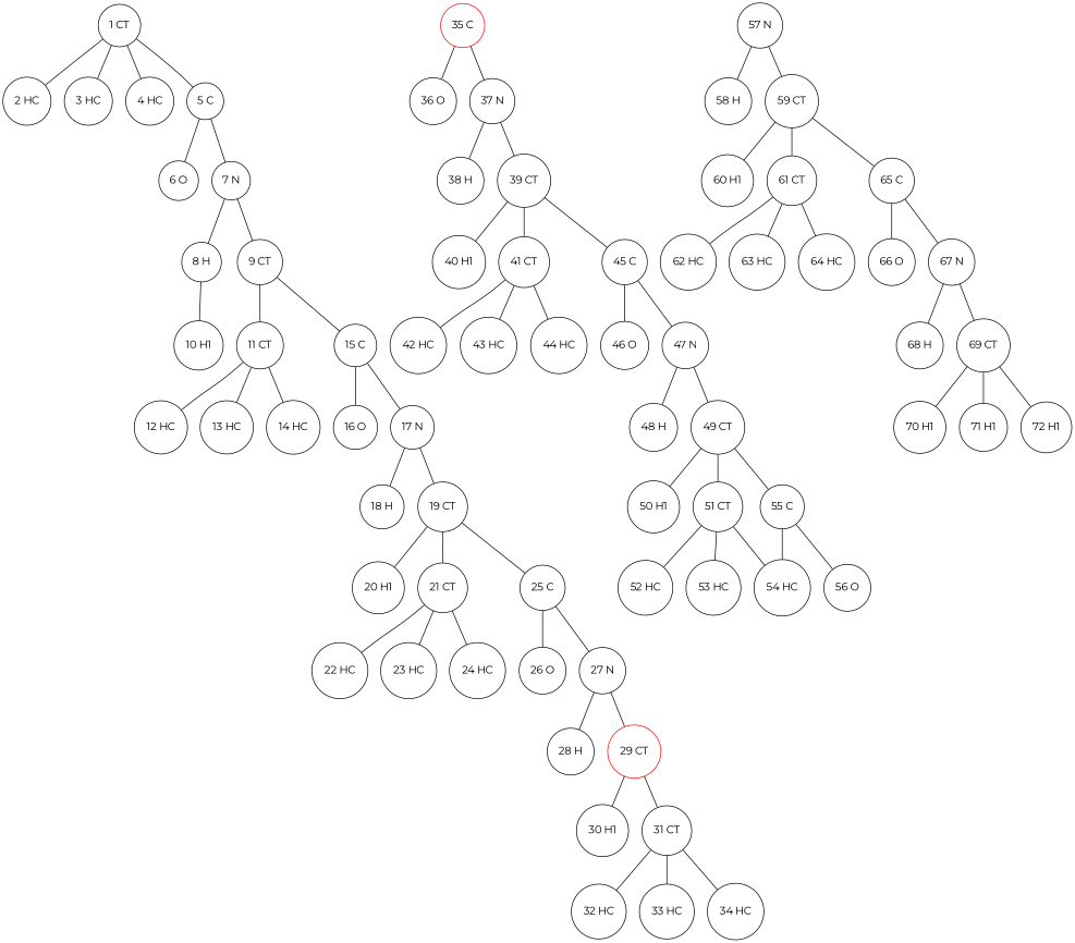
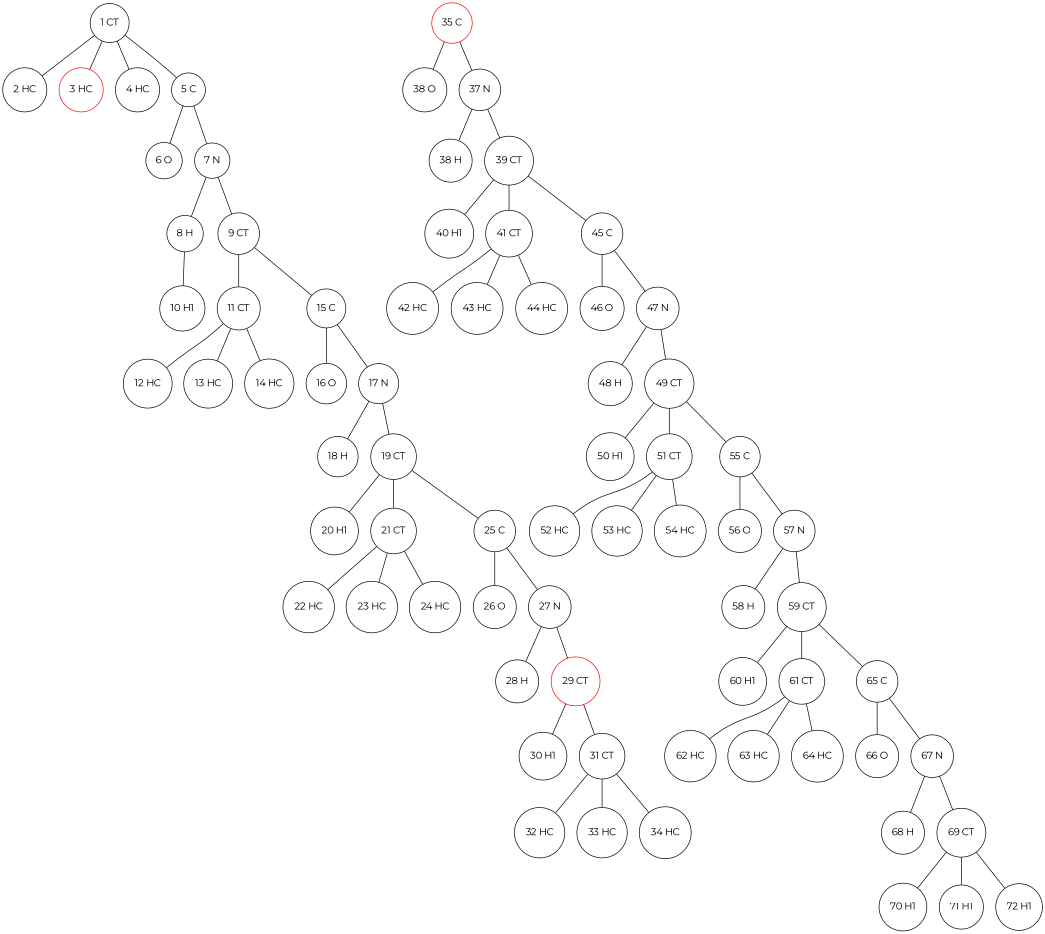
  graph {
    fontname=Montserrat
    node [fontname=Montserrat shape=circle]
    edge [fontname=Montserrat]
    "1 CT"
    "2 HC"
-   "3 HC"
+   "3 HC" [color=red]
    "4 HC"
    "5 C"
    "6 O"
    "7 N"
    "8 H"
    "9 CT"
    "11 CT"
    "12 HC"
    "13 HC"
    "14 HC"
    "15 C"
    "16 O"
    "17 N"
    "18 H"
    "19 CT"
    "20 H1"
    "21 CT"
    "25 C"
    "22 HC"
    "23 HC"
    "24 HC"
    "26 O"
    "27 N"
    "28 H"
    "29 CT" [color=red]
    "30 H1"
    "31 CT"
    "32 HC"
    "33 HC"
    "34 HC"
    "35 C" [color=red]
-   "36 O"
+   "36 O" [label="38 O"]
    "37 N"
    "38 H"
    "39 CT"
    "40 H1"
    "41 CT"
    "45 C"
    "42 HC"
    "43 HC"
    "44 HC"
    "46 O"
    "47 N"
    "48 H"
    "49 CT"
    "50 H1"
    "51 CT"
    "55 C"
    "52 HC"
    "53 HC"
    "54 HC"
    "56 O"
    "57 N"
    "58 H"
    "59 CT"
    "10 H1"
    "60 H1"
    "61 CT"
    "65 C"
    "62 HC"
    "63 HC"
    "64 HC"
    "66 O"
    "67 N"
    "68 H"
    "69 CT"
    "70 H1"
    "71 H1"
    "72 H1"
    "1 CT" -- "2 HC"
    "1 CT" -- "3 HC"
    "1 CT" -- "4 HC"
    "1 CT" -- "5 C"
    "5 C" -- "6 O"
    "5 C" -- "7 N"
    "7 N" -- "8 H"
    "7 N" -- "9 CT"
    "8 H" -- "10 H1"
    "9 CT" -- "11 CT"
    "9 CT" -- "15 C"
    "11 CT" -- "12 HC"
    "11 CT" -- "13 HC"
    "11 CT" -- "14 HC"
    "15 C" -- "16 O"
    "15 C" -- "17 N"
    "17 N" -- "18 H"
    "17 N" -- "19 CT"
    "19 CT" -- "20 H1"
    "19 CT" -- "21 CT"
    "19 CT" -- "25 C"
    "21 CT" -- "22 HC"
    "21 CT" -- "23 HC"
    "21 CT" -- "24 HC"
    "25 C" -- "26 O"
    "25 C" -- "27 N"
    "27 N" -- "28 H"
    "27 N" -- "29 CT"
    "29 CT" -- "30 H1"
    "29 CT" -- "31 CT"
    "31 CT" -- "32 HC"
    "31 CT" -- "33 HC"
    "31 CT" -- "34 HC"
    "35 C" -- "36 O"
    "35 C" -- "37 N"
    "37 N" -- "38 H"
    "37 N" -- "39 CT"
    "39 CT" -- "40 H1"
    "39 CT" -- "41 CT"
    "39 CT" -- "45 C"
    "41 CT" -- "42 HC"
    "41 CT" -- "43 HC"
    "41 CT" -- "44 HC"
    "45 C" -- "46 O"
    "45 C" -- "47 N"
    "47 N" -- "48 H"
    "47 N" -- "49 CT"
    "49 CT" -- "50 H1"
    "49 CT" -- "51 CT"
    "49 CT" -- "55 C"
    "51 CT" -- "52 HC"
    "51 CT" -- "53 HC"
    "51 CT" -- "54 HC"
    "55 C" -- "56 O"
-   "55 C" -- "54 HC"
+   "55 C" -- "57 N"
    "57 N" -- "58 H"
    "57 N" -- "59 CT"
    "59 CT" -- "60 H1"
    "59 CT" -- "61 CT"
    "59 CT" -- "65 C"
    "61 CT" -- "62 HC"
    "61 CT" -- "63 HC"
    "61 CT" -- "64 HC"
    "65 C" -- "66 O"
    "65 C" -- "67 N"
    "67 N" -- "68 H"
    "67 N" -- "69 CT"
    "69 CT" -- "70 H1"
    "69 CT" -- "71 H1"
    "69 CT" -- "72 H1"
  }
